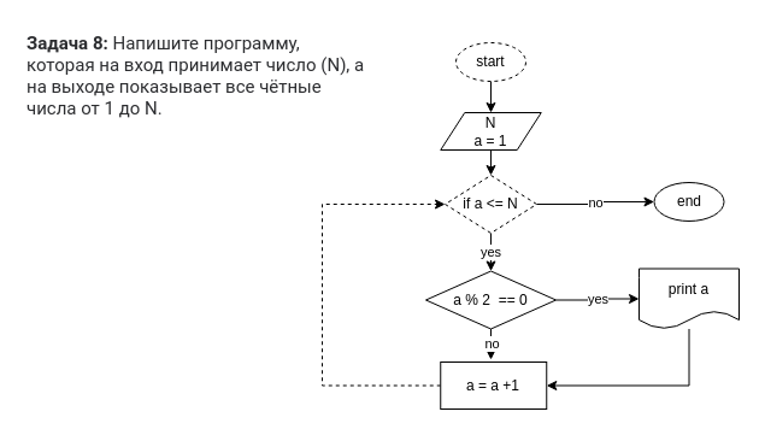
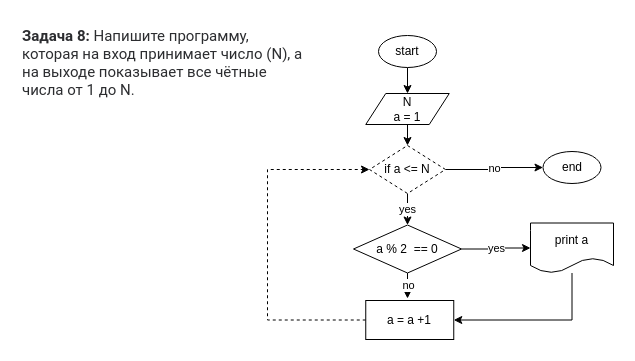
  <mxCell id="0" />
  <mxCell id="1" parent="0" />
  <mxCell id="2" style="edgeStyle=none;html=1;entryX=0.5;entryY=0;entryDx=0;entryDy=0;" edge="1" parent="1" source="3" target="6"><mxGeometry relative="1" as="geometry" /></mxCell>
- <mxCell id="3" value="start" style="ellipse;whiteSpace=wrap;html=1;dashed=1;" vertex="1" parent="1"><mxGeometry x="378" y="35" width="58" height="32" as="geometry" /></mxCell>
+ <mxCell id="3" value="start" style="ellipse;whiteSpace=wrap;html=1;" vertex="1" parent="1"><mxGeometry x="378" y="35" width="58" height="32" as="geometry" /></mxCell>
  <mxCell id="4" value="&lt;strong style=&quot;box-sizing: border-box; font-weight: 700; color: rgb(44, 45, 48); font-family: roboto, &amp;quot;san francisco&amp;quot;, &amp;quot;helvetica neue&amp;quot;, helvetica, arial; font-size: 15px; font-style: normal; letter-spacing: normal; text-indent: 0px; text-transform: none; word-spacing: 0px; background-color: rgb(255, 255, 255);&quot;&gt;Задача 8:&lt;/strong&gt;&lt;span style=&quot;color: rgb(44, 45, 48); font-family: roboto, &amp;quot;san francisco&amp;quot;, &amp;quot;helvetica neue&amp;quot;, helvetica, arial; font-size: 15px; font-style: normal; font-weight: 400; letter-spacing: normal; text-indent: 0px; text-transform: none; word-spacing: 0px; background-color: rgb(255, 255, 255); display: inline; float: none;&quot;&gt;&lt;span&gt;&amp;nbsp;&lt;/span&gt;Напишите программу, которая на вход принимает число (N), а на выходе показывает все чётные числа от 1 до N.&lt;/span&gt;" style="text;whiteSpace=wrap;html=1;" vertex="1" parent="1"><mxGeometry x="20" y="20" width="283" height="95" as="geometry" /></mxCell>
  <mxCell id="5" style="edgeStyle=none;html=1;entryX=0.5;entryY=0;entryDx=0;entryDy=0;" edge="1" parent="1" source="6" target="9"><mxGeometry relative="1" as="geometry" /></mxCell>
  <mxCell id="6" value="N&lt;br&gt;a = 1" style="shape=parallelogram;perimeter=parallelogramPerimeter;whiteSpace=wrap;html=1;fixedSize=1;" vertex="1" parent="1"><mxGeometry x="365.25" y="93" width="83.5" height="31" as="geometry" /></mxCell>
  <mxCell id="7" value="yes" style="edgeStyle=none;html=1;" edge="1" parent="1" source="9" target="13"><mxGeometry relative="1" as="geometry" /></mxCell>
  <mxCell id="8" value="no" style="edgeStyle=orthogonalEdgeStyle;rounded=0;html=1;entryX=0;entryY=0.5;entryDx=0;entryDy=0;" edge="1" parent="1" source="9" target="10"><mxGeometry relative="1" as="geometry" /></mxCell>
  <mxCell id="9" value="if a &amp;lt;= N" style="rhombus;whiteSpace=wrap;html=1;dashed=1;" vertex="1" parent="1"><mxGeometry x="369" y="145" width="76" height="48" as="geometry" /></mxCell>
  <mxCell id="10" value="end" style="ellipse;whiteSpace=wrap;html=1;" vertex="1" parent="1"><mxGeometry x="542.5" y="151" width="58" height="32" as="geometry" /></mxCell>
  <mxCell id="11" value="yes" style="edgeStyle=orthogonalEdgeStyle;rounded=0;html=1;entryX=0;entryY=0.5;entryDx=0;entryDy=0;" edge="1" parent="1" source="13" target="15"><mxGeometry relative="1" as="geometry" /></mxCell>
  <mxCell id="12" value="no" style="edgeStyle=orthogonalEdgeStyle;rounded=0;html=1;" edge="1" parent="1" source="13"><mxGeometry relative="1" as="geometry"><mxPoint x="407" y="298" as="targetPoint" /></mxGeometry></mxCell>
  <mxCell id="13" value="a % 2&amp;nbsp; == 0" style="rhombus;whiteSpace=wrap;html=1;" vertex="1" parent="1"><mxGeometry x="353" y="224.5" width="108" height="48" as="geometry" /></mxCell>
  <mxCell id="14" style="edgeStyle=orthogonalEdgeStyle;rounded=0;html=1;entryX=1;entryY=0.5;entryDx=0;entryDy=0;" edge="1" parent="1" source="15" target="17"><mxGeometry relative="1" as="geometry"><Array as="points"><mxPoint x="571" y="320" /></Array></mxGeometry></mxCell>
  <mxCell id="15" value="print a" style="shape=document;whiteSpace=wrap;html=1;boundedLbl=1;" vertex="1" parent="1"><mxGeometry x="530" y="222.5" width="83" height="50" as="geometry" /></mxCell>
  <mxCell id="16" style="edgeStyle=orthogonalEdgeStyle;rounded=0;html=1;entryX=0;entryY=0.5;entryDx=0;entryDy=0;dashed=1;" edge="1" parent="1" source="17" target="9"><mxGeometry relative="1" as="geometry"><Array as="points"><mxPoint x="267" y="320" /><mxPoint x="267" y="169" /></Array></mxGeometry></mxCell>
  <mxCell id="17" value="a = a +1" style="rounded=0;whiteSpace=wrap;html=1;" vertex="1" parent="1"><mxGeometry x="365.25" y="300" width="88" height="39" as="geometry" /></mxCell>
